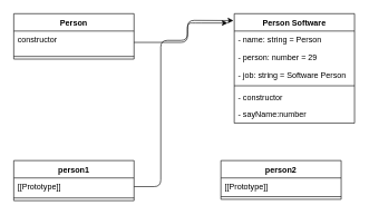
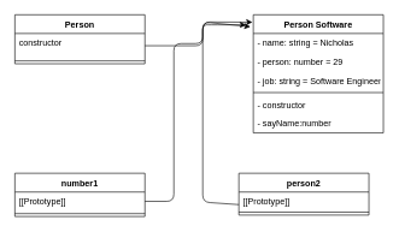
  <mxCell id="0" />
  <mxCell id="1" parent="0" />
  <mxCell id="2" value="Person" style="swimlane;fontStyle=1;align=center;verticalAlign=top;childLayout=stackLayout;horizontal=1;startSize=26;horizontalStack=0;resizeParent=1;resizeParentMax=0;resizeLast=0;collapsible=1;marginBottom=0;" parent="1" vertex="1"><mxGeometry x="20" y="20" width="180" height="68" as="geometry"><mxRectangle x="350" y="220" width="80" height="30" as="alternateBounds" /></mxGeometry></mxCell>
  <mxCell id="3" value="constructor" style="text;strokeColor=none;fillColor=none;align=left;verticalAlign=top;spacingLeft=4;spacingRight=4;overflow=hidden;rotatable=0;points=[[0,0.5],[1,0.5]];portConstraint=eastwest;" parent="2" vertex="1"><mxGeometry y="26" width="180" height="34" as="geometry" /></mxCell>
  <mxCell id="4" value="" style="line;strokeWidth=1;fillColor=none;align=left;verticalAlign=middle;spacingTop=-1;spacingLeft=3;spacingRight=3;rotatable=0;labelPosition=right;points=[];portConstraint=eastwest;strokeColor=inherit;" parent="2" vertex="1"><mxGeometry y="60" width="180" height="8" as="geometry" /></mxCell>
- <mxCell id="5" value="person1" style="swimlane;fontStyle=1;align=center;verticalAlign=top;childLayout=stackLayout;horizontal=1;startSize=26;horizontalStack=0;resizeParent=1;resizeParentMax=0;resizeLast=0;collapsible=1;marginBottom=0;" parent="1" vertex="1"><mxGeometry x="20" y="240" width="180" height="60" as="geometry" /></mxCell>
+ <mxCell id="5" value="number1" style="swimlane;fontStyle=1;align=center;verticalAlign=top;childLayout=stackLayout;horizontal=1;startSize=26;horizontalStack=0;resizeParent=1;resizeParentMax=0;resizeLast=0;collapsible=1;marginBottom=0;" parent="1" vertex="1"><mxGeometry x="20" y="240" width="180" height="60" as="geometry" /></mxCell>
  <mxCell id="6" value="[[Prototype]]" style="text;strokeColor=none;fillColor=none;align=left;verticalAlign=top;spacingLeft=4;spacingRight=4;overflow=hidden;rotatable=0;points=[[0,0.5],[1,0.5]];portConstraint=eastwest;" parent="5" vertex="1"><mxGeometry y="26" width="180" height="26" as="geometry" /></mxCell>
  <mxCell id="7" value="" style="line;strokeWidth=1;fillColor=none;align=left;verticalAlign=middle;spacingTop=-1;spacingLeft=3;spacingRight=3;rotatable=0;labelPosition=right;points=[];portConstraint=eastwest;strokeColor=inherit;" parent="5" vertex="1"><mxGeometry y="52" width="180" height="8" as="geometry" /></mxCell>
+ <mxCell id="8" style="edgeStyle=none;html=1;exitX=0;exitY=0.75;exitDx=0;exitDy=0;entryX=-0.022;entryY=0.101;entryDx=0;entryDy=0;entryPerimeter=0;" edge="1" parent="1" source="9" target="12"><mxGeometry relative="1" as="geometry"><Array as="points"><mxPoint x="280" y="280" /><mxPoint x="280" y="30" /></Array></mxGeometry></mxCell>
  <mxCell id="9" value="person2" style="swimlane;fontStyle=1;align=center;verticalAlign=top;childLayout=stackLayout;horizontal=1;startSize=26;horizontalStack=0;resizeParent=1;resizeParentMax=0;resizeLast=0;collapsible=1;marginBottom=0;" parent="1" vertex="1"><mxGeometry x="330" y="240" width="180" height="58" as="geometry" /></mxCell>
  <mxCell id="10" value="[[Prototype]]" style="text;strokeColor=none;fillColor=none;align=left;verticalAlign=top;spacingLeft=4;spacingRight=4;overflow=hidden;rotatable=0;points=[[0,0.5],[1,0.5]];portConstraint=eastwest;" parent="9" vertex="1"><mxGeometry y="26" width="180" height="24" as="geometry" /></mxCell>
  <mxCell id="11" value="" style="line;strokeWidth=1;fillColor=none;align=left;verticalAlign=middle;spacingTop=-1;spacingLeft=3;spacingRight=3;rotatable=0;labelPosition=right;points=[];portConstraint=eastwest;strokeColor=inherit;" parent="9" vertex="1"><mxGeometry y="50" width="180" height="8" as="geometry" /></mxCell>
  <mxCell id="12" value="Person Software" style="swimlane;fontStyle=1;align=center;verticalAlign=top;childLayout=stackLayout;horizontal=1;startSize=26;horizontalStack=0;resizeParent=1;resizeParentMax=0;resizeLast=0;collapsible=1;marginBottom=0;" vertex="1" parent="1"><mxGeometry x="350" y="20" width="180" height="164" as="geometry" /></mxCell>
- <mxCell id="13" value="- name: string = Person" style="text;strokeColor=none;fillColor=none;align=left;verticalAlign=top;spacingLeft=4;spacingRight=4;overflow=hidden;rotatable=0;points=[[0,0.5],[1,0.5]];portConstraint=eastwest;" vertex="1" parent="12"><mxGeometry y="26" width="180" height="26" as="geometry" /></mxCell>
+ <mxCell id="13" value="- name: string = Nicholas" style="text;strokeColor=none;fillColor=none;align=left;verticalAlign=top;spacingLeft=4;spacingRight=4;overflow=hidden;rotatable=0;points=[[0,0.5],[1,0.5]];portConstraint=eastwest;" vertex="1" parent="12"><mxGeometry y="26" width="180" height="26" as="geometry" /></mxCell>
  <mxCell id="14" value="- person: number = 29" style="text;strokeColor=none;fillColor=none;align=left;verticalAlign=top;spacingLeft=4;spacingRight=4;overflow=hidden;rotatable=0;points=[[0,0.5],[1,0.5]];portConstraint=eastwest;" vertex="1" parent="12"><mxGeometry y="52" width="180" height="26" as="geometry" /></mxCell>
- <mxCell id="15" value="- job: string = Software Person" style="text;strokeColor=none;fillColor=none;align=left;verticalAlign=top;spacingLeft=4;spacingRight=4;overflow=hidden;rotatable=0;points=[[0,0.5],[1,0.5]];portConstraint=eastwest;" vertex="1" parent="12"><mxGeometry y="78" width="180" height="26" as="geometry" /></mxCell>
+ <mxCell id="15" value="- job: string = Software Engineer" style="text;strokeColor=none;fillColor=none;align=left;verticalAlign=top;spacingLeft=4;spacingRight=4;overflow=hidden;rotatable=0;points=[[0,0.5],[1,0.5]];portConstraint=eastwest;" vertex="1" parent="12"><mxGeometry y="78" width="180" height="26" as="geometry" /></mxCell>
  <mxCell id="16" value="" style="line;strokeWidth=1;fillColor=none;align=left;verticalAlign=middle;spacingTop=-1;spacingLeft=3;spacingRight=3;rotatable=0;labelPosition=right;points=[];portConstraint=eastwest;strokeColor=inherit;" vertex="1" parent="12"><mxGeometry y="104" width="180" height="8" as="geometry" /></mxCell>
  <mxCell id="17" value="- constructor" style="text;strokeColor=none;fillColor=none;align=left;verticalAlign=top;spacingLeft=4;spacingRight=4;overflow=hidden;rotatable=0;points=[[0,0.5],[1,0.5]];portConstraint=eastwest;" vertex="1" parent="12"><mxGeometry y="112" width="180" height="26" as="geometry" /></mxCell>
  <mxCell id="18" value="- sayName:number" style="text;strokeColor=none;fillColor=none;align=left;verticalAlign=top;spacingLeft=4;spacingRight=4;overflow=hidden;rotatable=0;points=[[0,0.5],[1,0.5]];portConstraint=eastwest;" vertex="1" parent="12"><mxGeometry y="138" width="180" height="26" as="geometry" /></mxCell>
  <mxCell id="19" style="edgeStyle=none;html=1;exitX=1;exitY=0.5;exitDx=0;exitDy=0;" edge="1" parent="1" source="3"><mxGeometry relative="1" as="geometry"><mxPoint x="340" y="34" as="targetPoint" /><Array as="points"><mxPoint x="280" y="63" /><mxPoint x="280" y="34" /><mxPoint x="290" y="34" /></Array></mxGeometry></mxCell>
  <mxCell id="20" style="edgeStyle=none;html=1;exitX=1;exitY=0.5;exitDx=0;exitDy=0;entryX=-0.007;entryY=0.063;entryDx=0;entryDy=0;entryPerimeter=0;" edge="1" parent="1" source="6" target="12"><mxGeometry relative="1" as="geometry"><mxPoint x="340" y="30" as="targetPoint" /><Array as="points"><mxPoint x="240" y="279" /><mxPoint x="240" y="60" /><mxPoint x="280" y="60" /><mxPoint x="280" y="30" /></Array></mxGeometry></mxCell>
